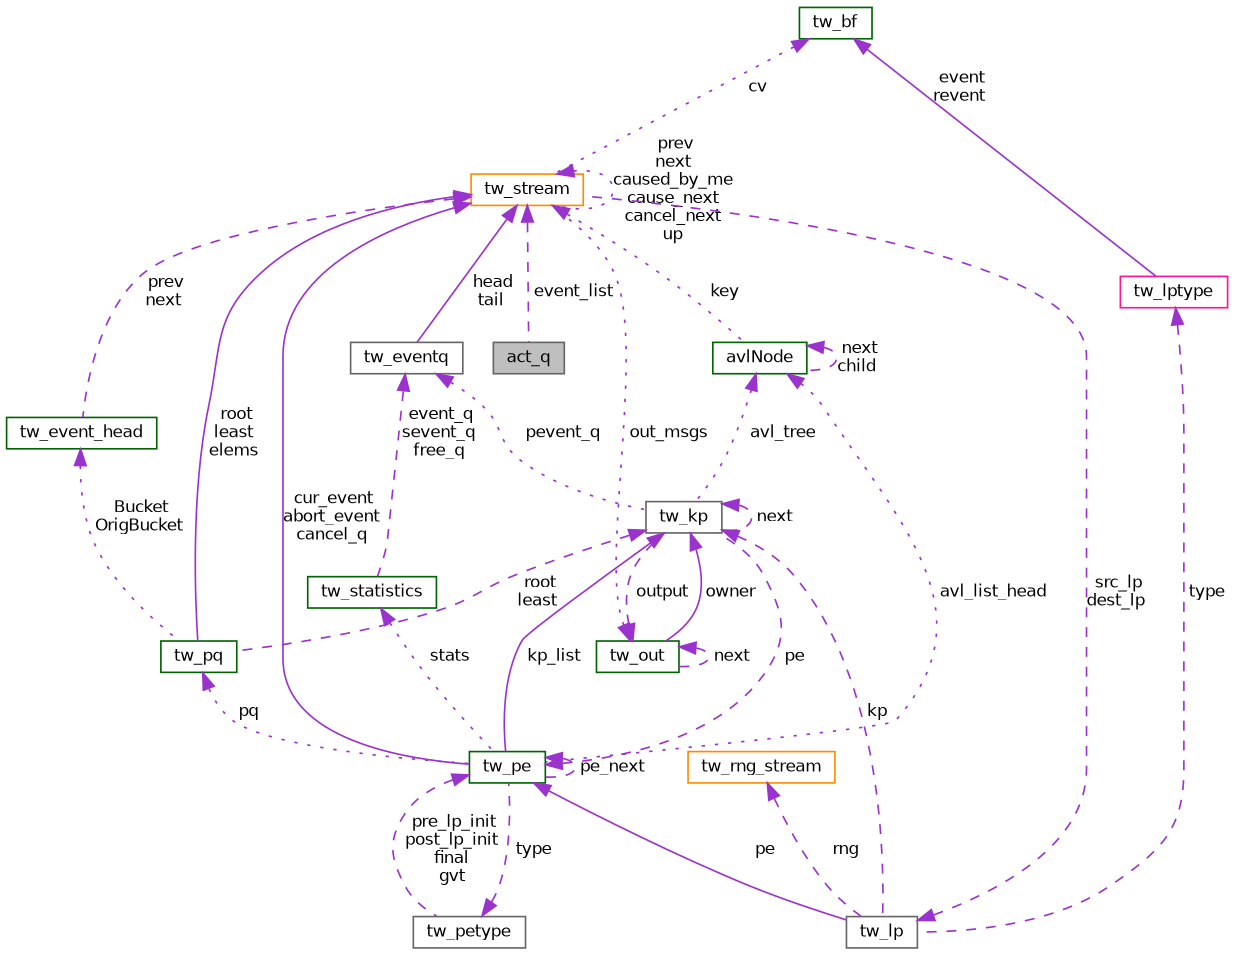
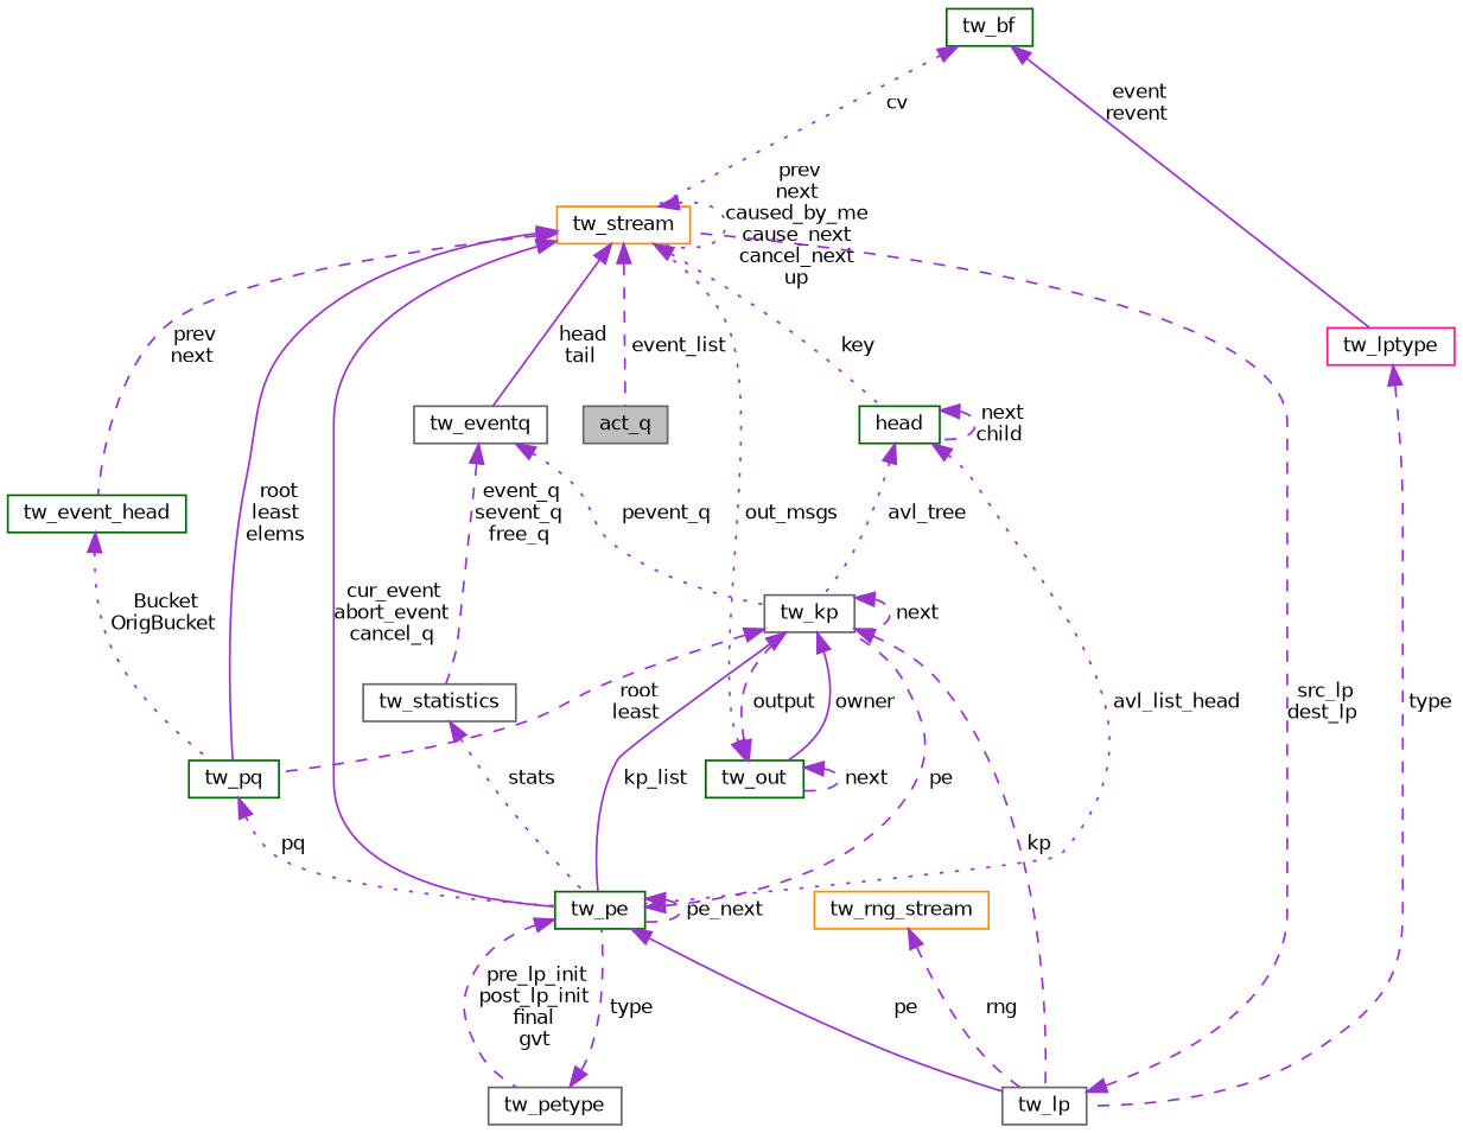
  digraph {
    node [color=gray40 fillcolor=white fontname=Helvetica fontsize=10 shape=record style=filled]
    edge [color=darkorchid3 dir=back fontname=Helvetica fontsize=10 labelfontname=Helvetica labelfontsize=10 style=dashed]
    n1 [fillcolor=grey75 fontcolor=black height=0.2 label=act_q width=0.4]
    n2 [color=darkorange height=0.2 label=tw_stream width=0.4]
    n3 [height=0.2 label=tw_eventq width=0.4]
-   n4 [color=darkgreen height=0.2 label=avlNode width=0.4]
+   n4 [color=darkgreen height=0.2 label=head width=0.4]
    n5 [color=darkgreen height=0.2 label=tw_pe width=0.4]
    n6 [color=darkgreen height=0.2 label=tw_pq width=0.4]
    n7 [color=darkgreen height=0.2 label=tw_event_head width=0.4]
    n8 [height=0.2 label=tw_kp width=0.4]
-   n9 [color=darkgreen height=0.2 label=tw_statistics width=0.4]
+   n9 [height=0.2 label=tw_statistics width=0.4]
    n10 [height=0.2 label=tw_lp width=0.4]
    n11 [height=0.2 label=tw_petype width=0.4]
    n12 [color=darkgreen height=0.2 label=tw_out width=0.4]
    n13 [color=deeppink height=0.2 label=tw_lptype width=0.4]
    n14 [color=darkorange height=0.2 label=tw_rng_stream width=0.4]
    n15 [color=darkgreen height=0.2 label=tw_bf width=0.4]
    n2 -> n1 [label=" event_list"]
    n2 -> n2 [label=" prev\nnext\ncaused_by_me\ncause_next\ncancel_next\nup" style=dotted]
    n2 -> n3 [label=" head\ntail" style=solid]
    n2 -> n4 [label=" key" style=dotted]
    n2 -> n5 [label=" cur_event\nabort_event\ncancel_q" style=solid]
    n2 -> n6 [label=" root\nleast\nelems" style=solid]
    n2 -> n7 [label=" prev\nnext"]
    n3 -> n8 [label=" pevent_q" style=dotted]
    n3 -> n9 [label=" event_q\nsevent_q\nfree_q"]
    n4 -> n4 [label=" next\nchild"]
    n4 -> n5 [label=" avl_list_head" style=dotted]
    n4 -> n8 [label=" avl_tree" style=dotted]
    n5 -> n5 [label=" pe_next"]
    n5 -> n8 [label=" pe"]
    n5 -> n10 [label=" pe" style=solid]
    n5 -> n11 [label=" pre_lp_init\npost_lp_init\nfinal\ngvt"]
    n6 -> n5 [label=" pq" style=dotted]
    n7 -> n6 [label=" Bucket\nOrigBucket" style=dotted]
    n8 -> n5 [label=" kp_list" style=solid]
    n8 -> n6 [label=" root\nleast"]
    n8 -> n8 [label=" next"]
    n8 -> n10 [label=" kp"]
    n8 -> n12 [label=" owner" style=solid]
    n9 -> n5 [label=" stats" style=dotted]
    n10 -> n2 [label=" src_lp\ndest_lp"]
    n11 -> n5 [label=" type"]
    n12 -> n2 [label=" out_msgs" style=dotted]
    n12 -> n8 [label=" output"]
    n12 -> n12 [label=" next"]
    n13 -> n10 [label=" type"]
    n14 -> n10 [label=" rng"]
    n15 -> n2 [label=" cv" style=dotted]
    n15 -> n13 [label=" event\nrevent" style=solid]
  }
